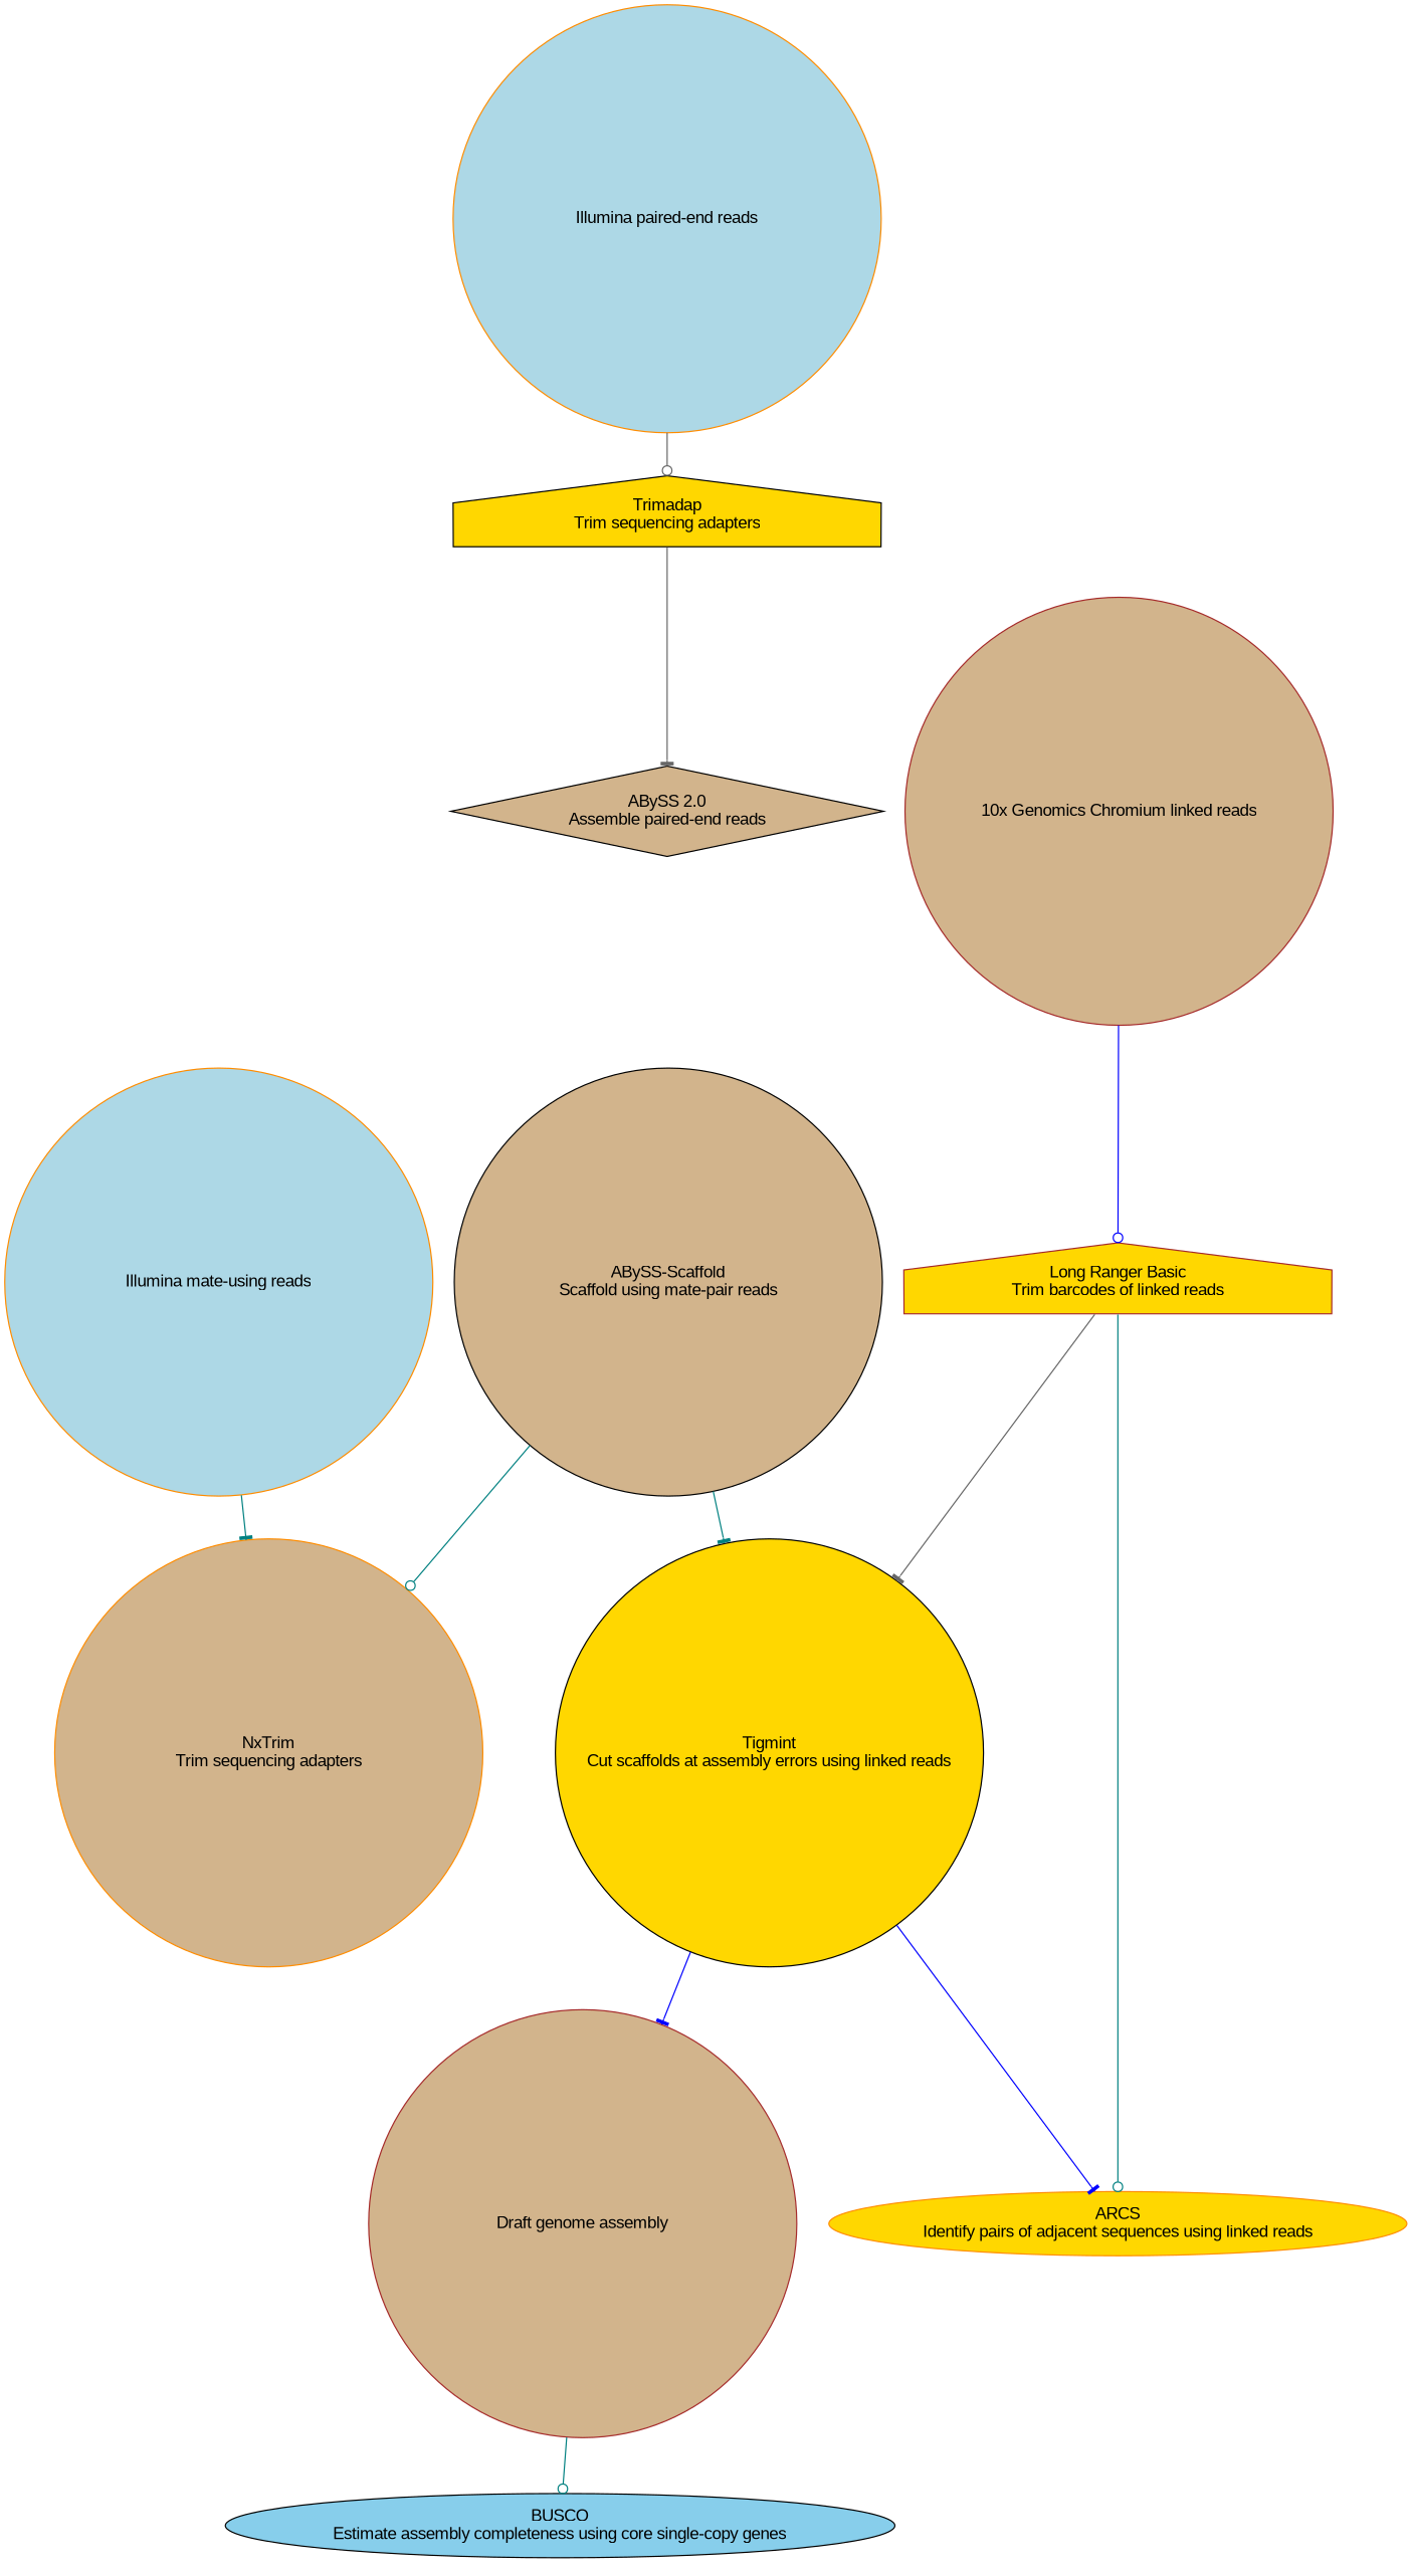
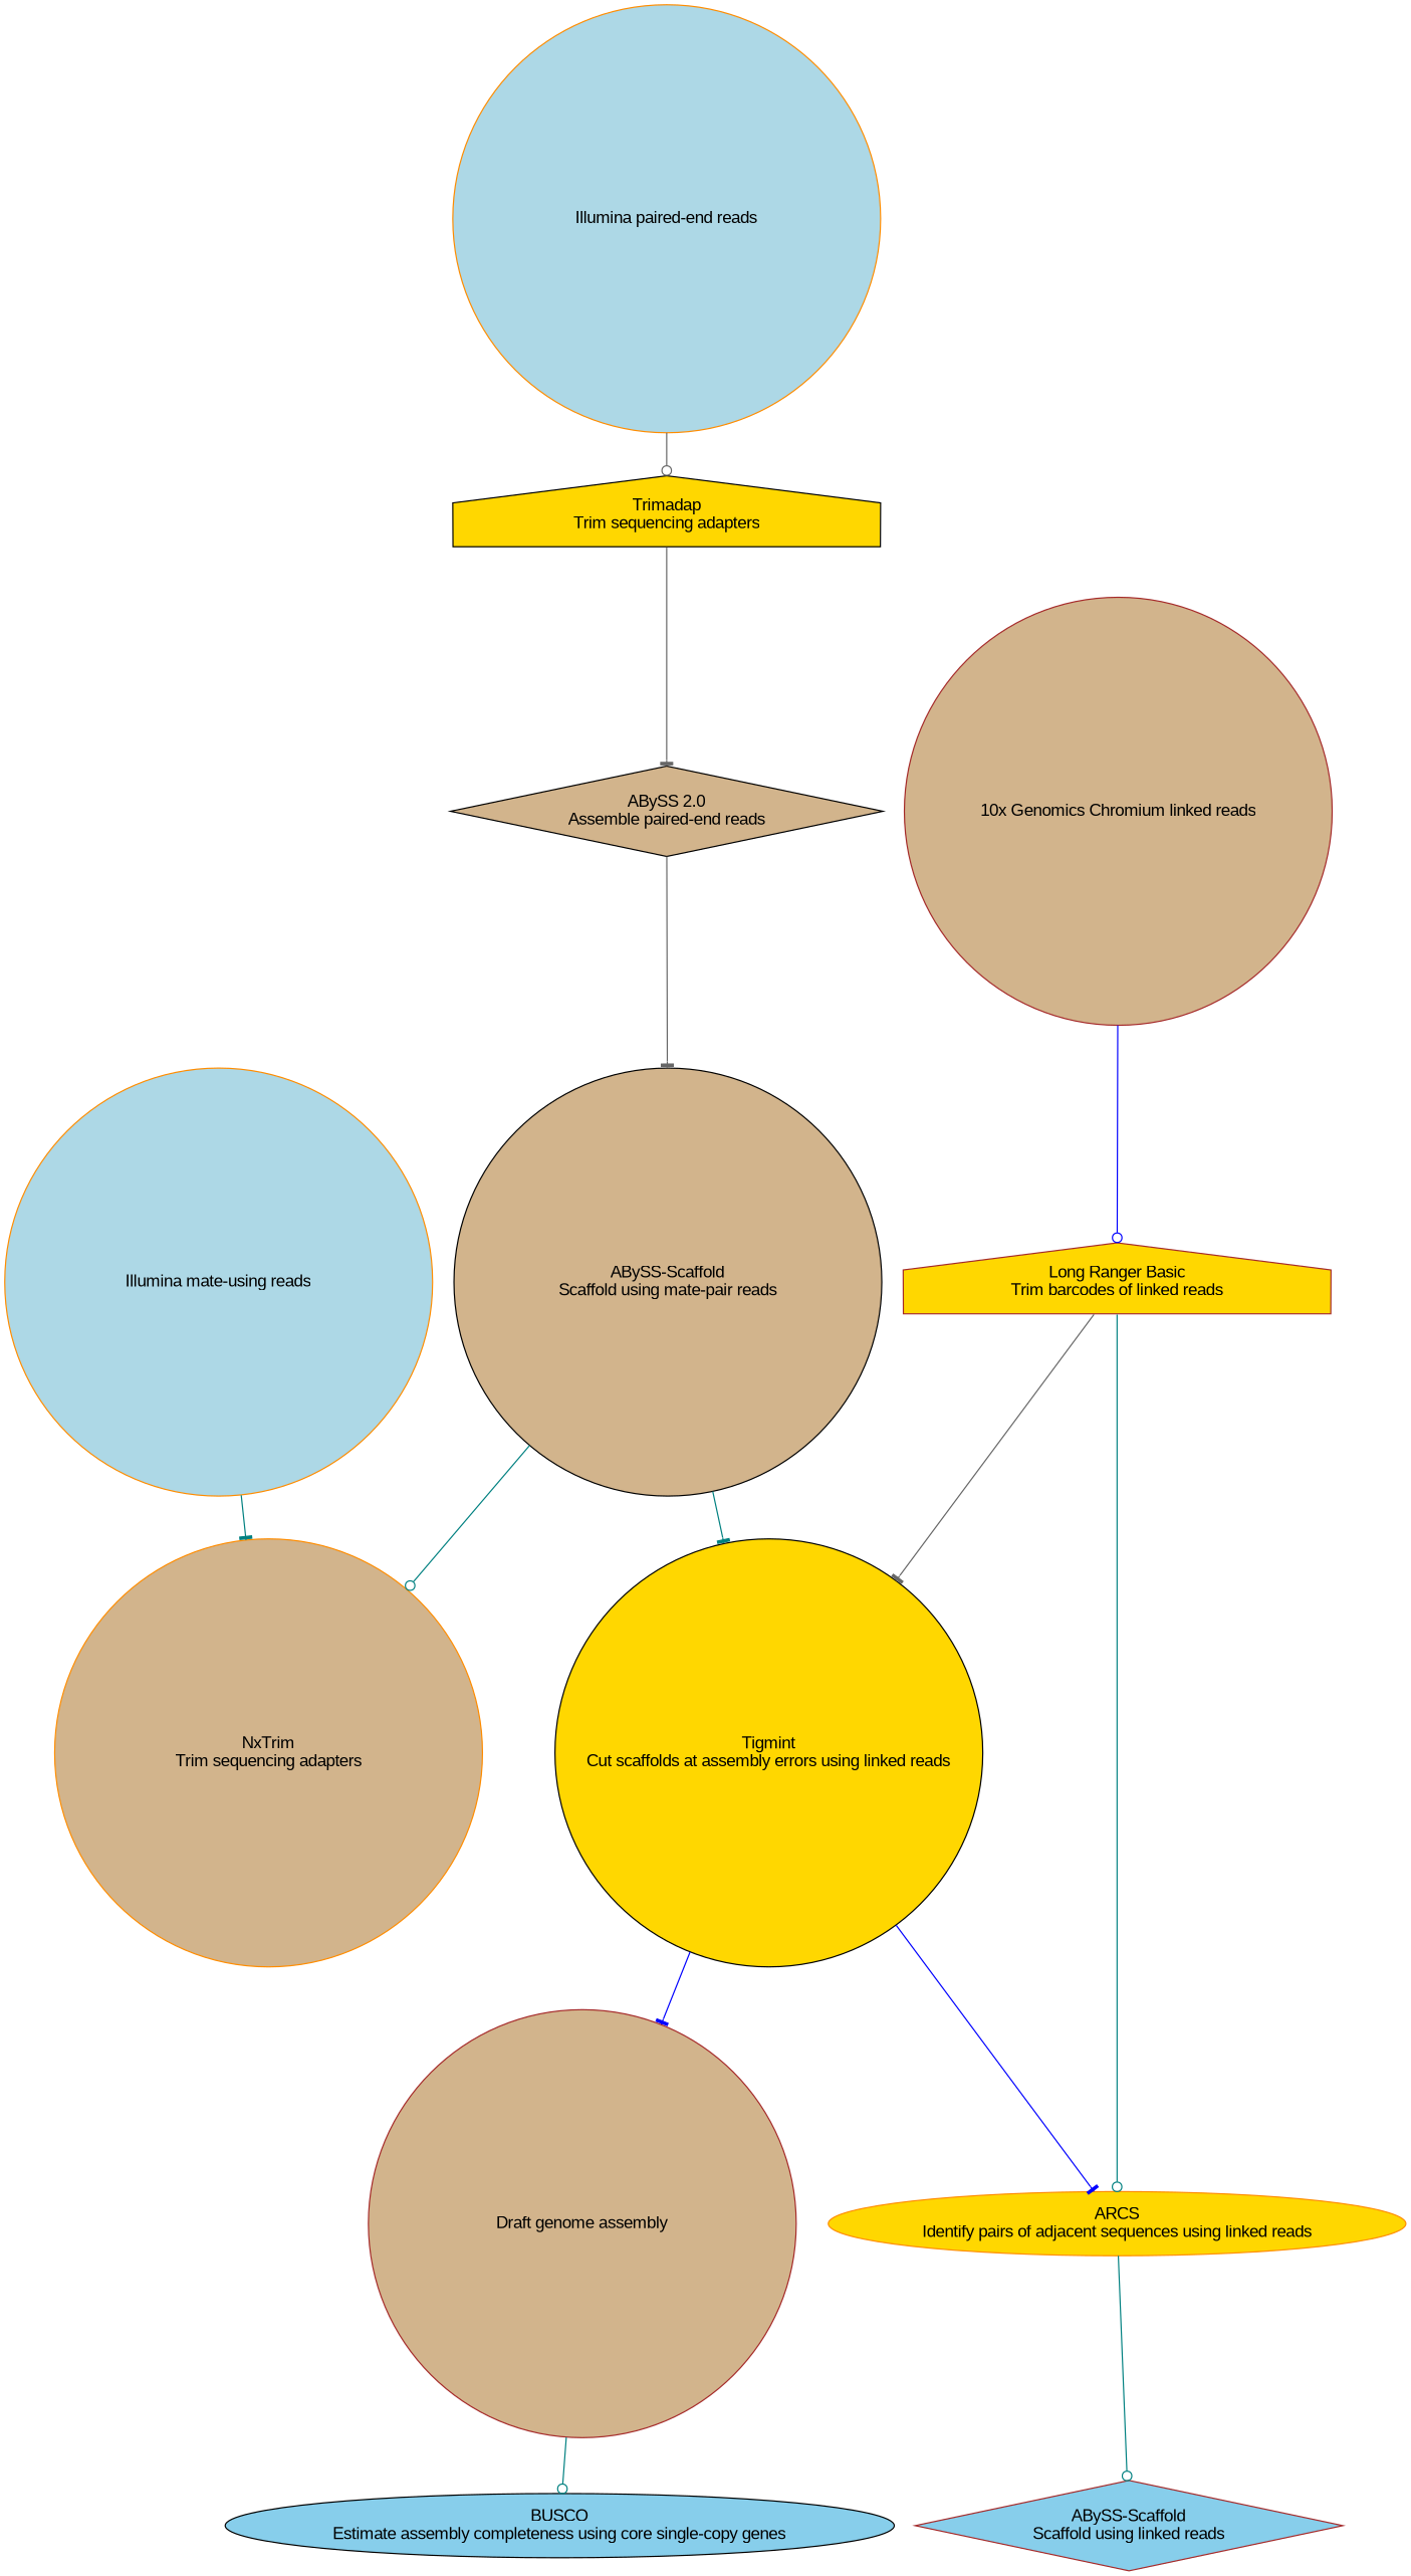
  digraph {
    fontname="Liberation Sans"
    node [color=black fillcolor=tan fontname="Liberation Sans" shape=circle style=filled]
    edge [arrowhead=tee color=teal fontname="Liberation Sans"]
    n1 [color=darkorange fillcolor=lightblue label="Illumina paired-end reads" width=5]
    n2 [fillcolor=gold label="Trimadap\nTrim sequencing adapters" shape=house width=5]
    n3 [label="ABySS 2.0\nAssemble paired-end reads" shape=diamond width=5]
    n4 [color=darkorange fillcolor=lightblue label="Illumina mate-using reads" width=5]
    n5 [color=darkorange label="NxTrim\nTrim sequencing adapters" width=5]
    n6 [color=brown label="10x Genomics Chromium linked reads" width=5]
    n7 [color=brown fillcolor=gold label="Long Ranger Basic\nTrim barcodes of linked reads" shape=house width=5]
    n8 [fillcolor=gold label="Tigmint\nCut scaffolds at assembly errors using linked reads" width=5]
    n9 [color=darkorange fillcolor=gold label="ARCS\nIdentify pairs of adjacent sequences using linked reads" shape=ellipse width=5]
    n10 [label="ABySS-Scaffold\nScaffold using mate-pair reads" width=5]
    n11 [color=brown label="Draft genome assembly" width=5]
+   n12 [color=brown fillcolor=skyblue label="ABySS-Scaffold\nScaffold using linked reads" shape=diamond width=5]
    n13 [fillcolor=skyblue label="BUSCO\nEstimate assembly completeness using core single-copy genes" shape=ellipse width=5]
    n1 -> n2 [arrowhead=odot color=gray40]
    n2 -> n3 [color=gray40]
+   n3 -> n10 [color=gray40]
    n4 -> n5
    n6 -> n7 [arrowhead=odot color=blue]
    n7 -> n8 [color=gray40]
    n7 -> n9 [arrowhead=odot]
    n8 -> n9 [color=blue]
    n8 -> n11 [color=blue]
+   n9 -> n12 [arrowhead=odot]
    n10 -> n5 [arrowhead=odot]
    n10 -> n8
    n11 -> n13 [arrowhead=odot]
  }
